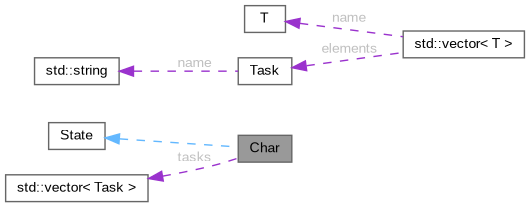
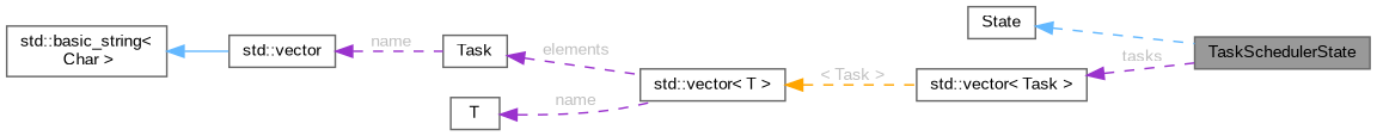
  digraph {
    fontname="Liberation Sans"
    rankdir=LR
    node [color=gray40 fillcolor=white fontname="Liberation Sans" fontsize=10 shape=box style=filled]
    edge [color=darkorchid3 dir=back fontname="Liberation Sans" fontsize=10 labelfontname=Helvetica labelfontsize=10 style=dashed fontcolor=grey]
-   n1 [fillcolor=grey60 fontcolor=black height=0.2 label=Char width=0.4]
+   n1 [fillcolor=grey60 fontcolor=black height=0.2 label=TaskSchedulerState width=0.4]
    n2 [height=0.2 label=State width=0.4]
    n3 [height=0.2 label="std::vector\< Task \>" width=0.4]
    n4 [height=0.2 label=Task width=0.4]
    n5 [height=0.2 label="std::vector\< T \>" width=0.4]
-   n6 [height=0.2 label="std::string" width=0.4]
+   n6 [height=0.2 label="std::vector" width=0.4]
+   n7 [height=0.2 label="std::basic_string\<\l Char \>" width=0.4]
    n8 [height=0.2 label=T width=0.4]
    n2 -> n1 [color=steelblue1 fontcolor=""]
    n3 -> n1 [label=" tasks"]
    n4 -> n5 [label=" elements"]
+   n5 -> n3 [color=orange label=" \< Task \>"]
    n6 -> n4 [label=" name"]
+   n7 -> n6 [color=steelblue1 style=solid fontcolor=""]
    n8 -> n5 [label=" name"]
  }
